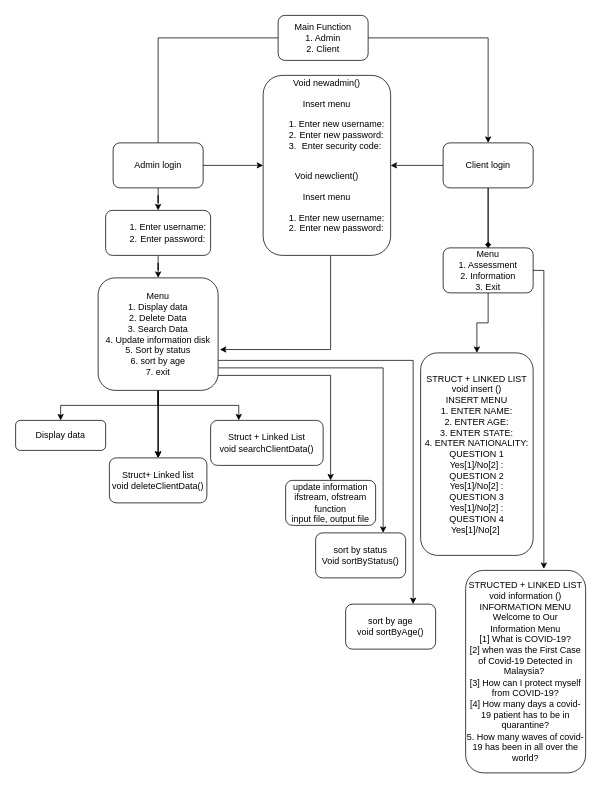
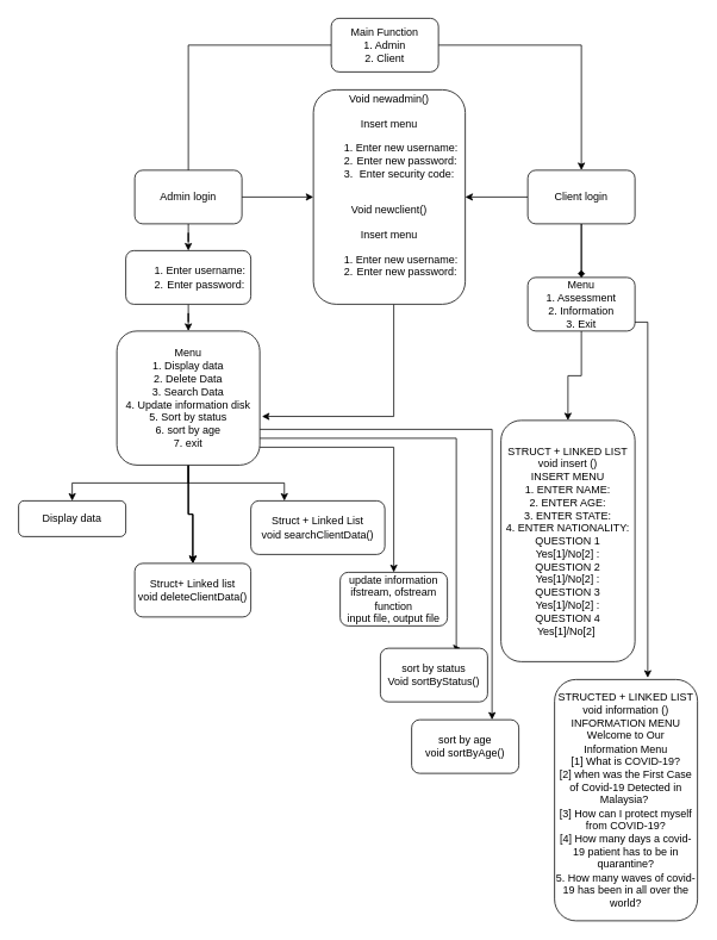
  <mxCell id="0" />
  <mxCell id="1" parent="0" />
  <mxCell id="2" value="" style="edgeStyle=orthogonalEdgeStyle;rounded=0;orthogonalLoop=1;jettySize=auto;html=1;endArrow=none;" edge="1" parent="1" source="4" target="7"><mxGeometry relative="1" as="geometry" /></mxCell>
  <mxCell id="3" value="" style="edgeStyle=orthogonalEdgeStyle;rounded=0;orthogonalLoop=1;jettySize=auto;html=1;" edge="1" parent="1" source="4" target="11"><mxGeometry relative="1" as="geometry" /></mxCell>
  <mxCell id="4" value="Main Function&lt;br&gt;1. Admin&lt;br&gt;2. Client" style="rounded=1;whiteSpace=wrap;html=1;" vertex="1" parent="1"><mxGeometry x="370" y="20" width="120" height="60" as="geometry" /></mxCell>
  <mxCell id="5" value="" style="edgeStyle=orthogonalEdgeStyle;rounded=0;orthogonalLoop=1;jettySize=auto;html=1;" edge="1" parent="1" source="7" target="13"><mxGeometry relative="1" as="geometry" /></mxCell>
  <mxCell id="6" value="" style="edgeStyle=orthogonalEdgeStyle;rounded=0;orthogonalLoop=1;jettySize=auto;html=1;" edge="1" parent="1" source="7" target="15"><mxGeometry relative="1" as="geometry" /></mxCell>
  <mxCell id="7" value="Admin login" style="whiteSpace=wrap;html=1;rounded=1;" vertex="1" parent="1"><mxGeometry x="150" y="190" width="120" height="60" as="geometry" /></mxCell>
  <mxCell id="8" value="" style="edgeStyle=orthogonalEdgeStyle;rounded=0;orthogonalLoop=1;jettySize=auto;html=1;fontSize=12;" edge="1" parent="1" source="11" target="13"><mxGeometry relative="1" as="geometry" /></mxCell>
  <mxCell id="9" value="" style="edgeStyle=orthogonalEdgeStyle;rounded=0;orthogonalLoop=1;jettySize=auto;html=1;fontSize=12;endArrow=diamond;" edge="1" parent="1" source="11" target="32"><mxGeometry relative="1" as="geometry" /></mxCell>
  <mxCell id="10" style="edgeStyle=orthogonalEdgeStyle;rounded=0;orthogonalLoop=1;jettySize=auto;html=1;entryX=0.652;entryY=-0.007;entryDx=0;entryDy=0;entryPerimeter=0;fontSize=12;" edge="1" parent="1" source="11" target="34"><mxGeometry relative="1" as="geometry"><Array as="points"><mxPoint x="650" y="360" /><mxPoint x="724" y="360" /></Array></mxGeometry></mxCell>
  <mxCell id="11" value="Client login" style="whiteSpace=wrap;html=1;rounded=1;" vertex="1" parent="1"><mxGeometry x="590" y="190" width="120" height="60" as="geometry" /></mxCell>
  <mxCell id="12" style="edgeStyle=orthogonalEdgeStyle;rounded=0;orthogonalLoop=1;jettySize=auto;html=1;entryX=1.015;entryY=0.637;entryDx=0;entryDy=0;entryPerimeter=0;fontSize=12;" edge="1" parent="1" source="13" target="24"><mxGeometry relative="1" as="geometry"><Array as="points"><mxPoint x="440" y="466" /></Array></mxGeometry></mxCell>
  <mxCell id="13" value="Void newadmin()&lt;br&gt;&lt;br&gt;Insert menu&lt;br&gt;&lt;div style=&quot;&quot;&gt;&lt;ol style=&quot;line-height: 120%;&quot;&gt;&lt;li&gt;&lt;span style=&quot;background-color: initial;&quot;&gt;Enter new username:&lt;/span&gt;&lt;/li&gt;&lt;li&gt;&lt;span style=&quot;background-color: initial;&quot;&gt;Enter new password:&lt;/span&gt;&lt;/li&gt;&lt;li&gt;&lt;span style=&quot;background-color: initial;&quot;&gt;Enter security code:&lt;/span&gt;&lt;/li&gt;&lt;/ol&gt;&lt;div&gt;&lt;br&gt;&lt;/div&gt;&lt;div&gt;Void newclient()&lt;/div&gt;&lt;div&gt;&lt;br&gt;&lt;/div&gt;&lt;div&gt;Insert menu&lt;/div&gt;&lt;div&gt;&lt;ol style=&quot;border-color: var(--border-color); line-height: 14.4px;&quot;&gt;&lt;li style=&quot;border-color: var(--border-color);&quot;&gt;Enter new username:&lt;/li&gt;&lt;li style=&quot;border-color: var(--border-color);&quot;&gt;&lt;span style=&quot;border-color: var(--border-color); background-color: initial;&quot;&gt;Enter new password:&lt;/span&gt;&lt;/li&gt;&lt;/ol&gt;&lt;/div&gt;&lt;div&gt;&lt;br&gt;&lt;/div&gt;&lt;/div&gt;" style="whiteSpace=wrap;html=1;rounded=1;" vertex="1" parent="1"><mxGeometry x="350" y="100" width="170" height="240" as="geometry" /></mxCell>
  <mxCell id="14" value="" style="edgeStyle=orthogonalEdgeStyle;rounded=0;orthogonalLoop=1;jettySize=auto;html=1;fontSize=12;" edge="1" parent="1" source="15" target="24"><mxGeometry relative="1" as="geometry" /></mxCell>
  <mxCell id="15" value="&lt;ol&gt;&lt;li&gt;Enter username:&lt;/li&gt;&lt;li&gt;Enter password:&lt;/li&gt;&lt;/ol&gt;" style="whiteSpace=wrap;html=1;rounded=1;" vertex="1" parent="1"><mxGeometry x="140" y="280" width="140" height="60" as="geometry" /></mxCell>
  <mxCell id="16" value="" style="edgeStyle=orthogonalEdgeStyle;rounded=0;orthogonalLoop=1;jettySize=auto;html=1;fontSize=12;" edge="1" parent="1" source="24" target="25"><mxGeometry relative="1" as="geometry" /></mxCell>
  <mxCell id="17" value="" style="edgeStyle=orthogonalEdgeStyle;rounded=0;orthogonalLoop=1;jettySize=auto;html=1;fontSize=12;" edge="1" parent="1" source="24" target="26"><mxGeometry relative="1" as="geometry" /></mxCell>
  <mxCell id="18" value="" style="edgeStyle=orthogonalEdgeStyle;rounded=0;orthogonalLoop=1;jettySize=auto;html=1;fontSize=12;" edge="1" parent="1" source="24" target="26"><mxGeometry relative="1" as="geometry" /></mxCell>
  <mxCell id="19" value="" style="edgeStyle=orthogonalEdgeStyle;rounded=0;orthogonalLoop=1;jettySize=auto;html=1;fontSize=12;" edge="1" parent="1" source="24" target="26"><mxGeometry relative="1" as="geometry" /></mxCell>
  <mxCell id="20" style="edgeStyle=orthogonalEdgeStyle;rounded=0;orthogonalLoop=1;jettySize=auto;html=1;entryX=0.25;entryY=0;entryDx=0;entryDy=0;fontSize=12;" edge="1" parent="1" source="24" target="27"><mxGeometry relative="1" as="geometry" /></mxCell>
  <mxCell id="21" style="edgeStyle=orthogonalEdgeStyle;rounded=0;orthogonalLoop=1;jettySize=auto;html=1;entryX=0.5;entryY=0;entryDx=0;entryDy=0;fontSize=12;" edge="1" parent="1" source="24" target="28"><mxGeometry relative="1" as="geometry"><Array as="points"><mxPoint x="440" y="500" /><mxPoint x="440" y="630" /></Array></mxGeometry></mxCell>
  <mxCell id="22" style="edgeStyle=orthogonalEdgeStyle;rounded=0;orthogonalLoop=1;jettySize=auto;html=1;fontSize=12;entryX=0.75;entryY=0;entryDx=0;entryDy=0;" edge="1" parent="1" source="24" target="29"><mxGeometry relative="1" as="geometry"><mxPoint x="530" y="580" as="targetPoint" /><Array as="points"><mxPoint x="510" y="490" /></Array></mxGeometry></mxCell>
  <mxCell id="23" style="edgeStyle=orthogonalEdgeStyle;rounded=0;orthogonalLoop=1;jettySize=auto;html=1;entryX=0.75;entryY=0;entryDx=0;entryDy=0;fontSize=12;" edge="1" parent="1" source="24" target="30"><mxGeometry relative="1" as="geometry"><Array as="points"><mxPoint x="550" y="480" /></Array></mxGeometry></mxCell>
  <mxCell id="24" value="Menu&lt;br&gt;1. Display data&lt;br&gt;2. Delete Data&lt;br&gt;3. Search Data&lt;br&gt;4. Update information disk&lt;br&gt;5. Sort by status&lt;br&gt;6. sort by age&lt;br&gt;7. exit&lt;br&gt;" style="whiteSpace=wrap;html=1;rounded=1;align=center;" vertex="1" parent="1"><mxGeometry x="130" y="370" width="160" height="150" as="geometry" /></mxCell>
  <mxCell id="25" value="Display data" style="whiteSpace=wrap;html=1;rounded=1;" vertex="1" parent="1"><mxGeometry x="20" y="560" width="120" height="40" as="geometry" /></mxCell>
- <mxCell id="26" value="Struct+ Linked list&lt;br&gt;void deleteClientData()" style="whiteSpace=wrap;html=1;rounded=1;" vertex="1" parent="1"><mxGeometry x="145" y="610" width="130" height="60" as="geometry" /></mxCell>
+ <mxCell id="26" value="Struct+ Linked list&lt;br&gt;void deleteClientData()" style="whiteSpace=wrap;html=1;rounded=1;" vertex="1" parent="1"><mxGeometry x="150" y="630" width="130" height="60" as="geometry" /></mxCell>
  <mxCell id="27" value="Struct + Linked List&lt;br&gt;void searchClientData()" style="whiteSpace=wrap;html=1;rounded=1;fontSize=12;" vertex="1" parent="1"><mxGeometry x="280" y="560" width="150" height="60" as="geometry" /></mxCell>
  <mxCell id="28" value="update information&lt;br&gt;ifstream, ofstream function&lt;br&gt;input file, output file" style="whiteSpace=wrap;html=1;rounded=1;fontSize=12;" vertex="1" parent="1"><mxGeometry x="380" y="640" width="120" height="60" as="geometry" /></mxCell>
- <mxCell id="29" value="sort by status&lt;br&gt;Void sortByStatus()" style="whiteSpace=wrap;html=1;rounded=1;fontSize=12;" vertex="1" parent="1"><mxGeometry x="420" y="710" width="120" height="60" as="geometry" /></mxCell>
+ <mxCell id="29" value="sort by status&lt;br&gt;Void sortByStatus()" style="whiteSpace=wrap;html=1;rounded=1;fontSize=12;" vertex="1" parent="1"><mxGeometry x="425" y="725" width="120" height="60" as="geometry" /></mxCell>
  <mxCell id="30" value="sort by age&lt;br&gt;void sortByAge()" style="whiteSpace=wrap;html=1;rounded=1;fontSize=12;" vertex="1" parent="1"><mxGeometry x="460" y="805" width="120" height="60" as="geometry" /></mxCell>
  <mxCell id="31" value="" style="edgeStyle=orthogonalEdgeStyle;rounded=0;orthogonalLoop=1;jettySize=auto;html=1;fontSize=12;" edge="1" parent="1" source="32" target="33"><mxGeometry relative="1" as="geometry" /></mxCell>
- <mxCell id="32" value="Menu&lt;br&gt;1. Assessment&lt;br&gt;2. Information&lt;br&gt;3. Exit" style="whiteSpace=wrap;html=1;rounded=1;" vertex="1" parent="1"><mxGeometry x="590" y="330" width="120" height="60" as="geometry" /></mxCell>
+ <mxCell id="32" value="Menu&lt;br&gt;1. Assessment&lt;br&gt;2. Information&lt;br&gt;3. Exit" style="whiteSpace=wrap;html=1;rounded=1;" vertex="1" parent="1"><mxGeometry x="590" y="310" width="120" height="60" as="geometry" /></mxCell>
  <mxCell id="33" value="&lt;font style=&quot;font-size: 12px;&quot;&gt;STRUCT + LINKED LIST&lt;br/&gt;void insert ()&lt;br/&gt;INSERT MENU&lt;br/&gt;1. ENTER NAME:&lt;br/&gt;2. ENTER AGE:&lt;br/&gt;3. ENTER STATE:&lt;br/&gt;4. ENTER NATIONALITY:&lt;br/&gt;QUESTION 1&lt;br/&gt;Yes[1]/No[2] :&lt;br/&gt;QUESTION 2&lt;br/&gt;Yes[1]/No[2] :&lt;br/&gt;QUESTION 3&lt;br/&gt;Yes[1]/No[2] :&lt;br/&gt;QUESTION 4&lt;br/&gt;Yes[1]/No[2]&lt;/font&gt;&amp;nbsp;" style="whiteSpace=wrap;html=1;rounded=1;" vertex="1" parent="1"><mxGeometry x="560" y="470" width="150" height="270" as="geometry" /></mxCell>
  <mxCell id="34" value="STRUCTED + LINKED LIST&lt;br&gt;void information ()&lt;br&gt;INFORMATION MENU&lt;br&gt;Welcome to Our&lt;br&gt;Information Menu&lt;br&gt;[1] What is COVID-19?&lt;br&gt;[2]&amp;nbsp;when was the First Case of Covid-19 Detected in Malaysia?&amp;nbsp;&lt;br&gt;[3] How can I protect myself from COVID-19?&lt;br&gt;[4]&amp;nbsp;How many days a covid-19 patient has to be in quarantine?&lt;br&gt;5.&amp;nbsp;How many waves of covid-19 has been in all over the world?" style="whiteSpace=wrap;html=1;rounded=1;fontSize=12;" vertex="1" parent="1"><mxGeometry x="620" y="760" width="160" height="270" as="geometry" /></mxCell>
